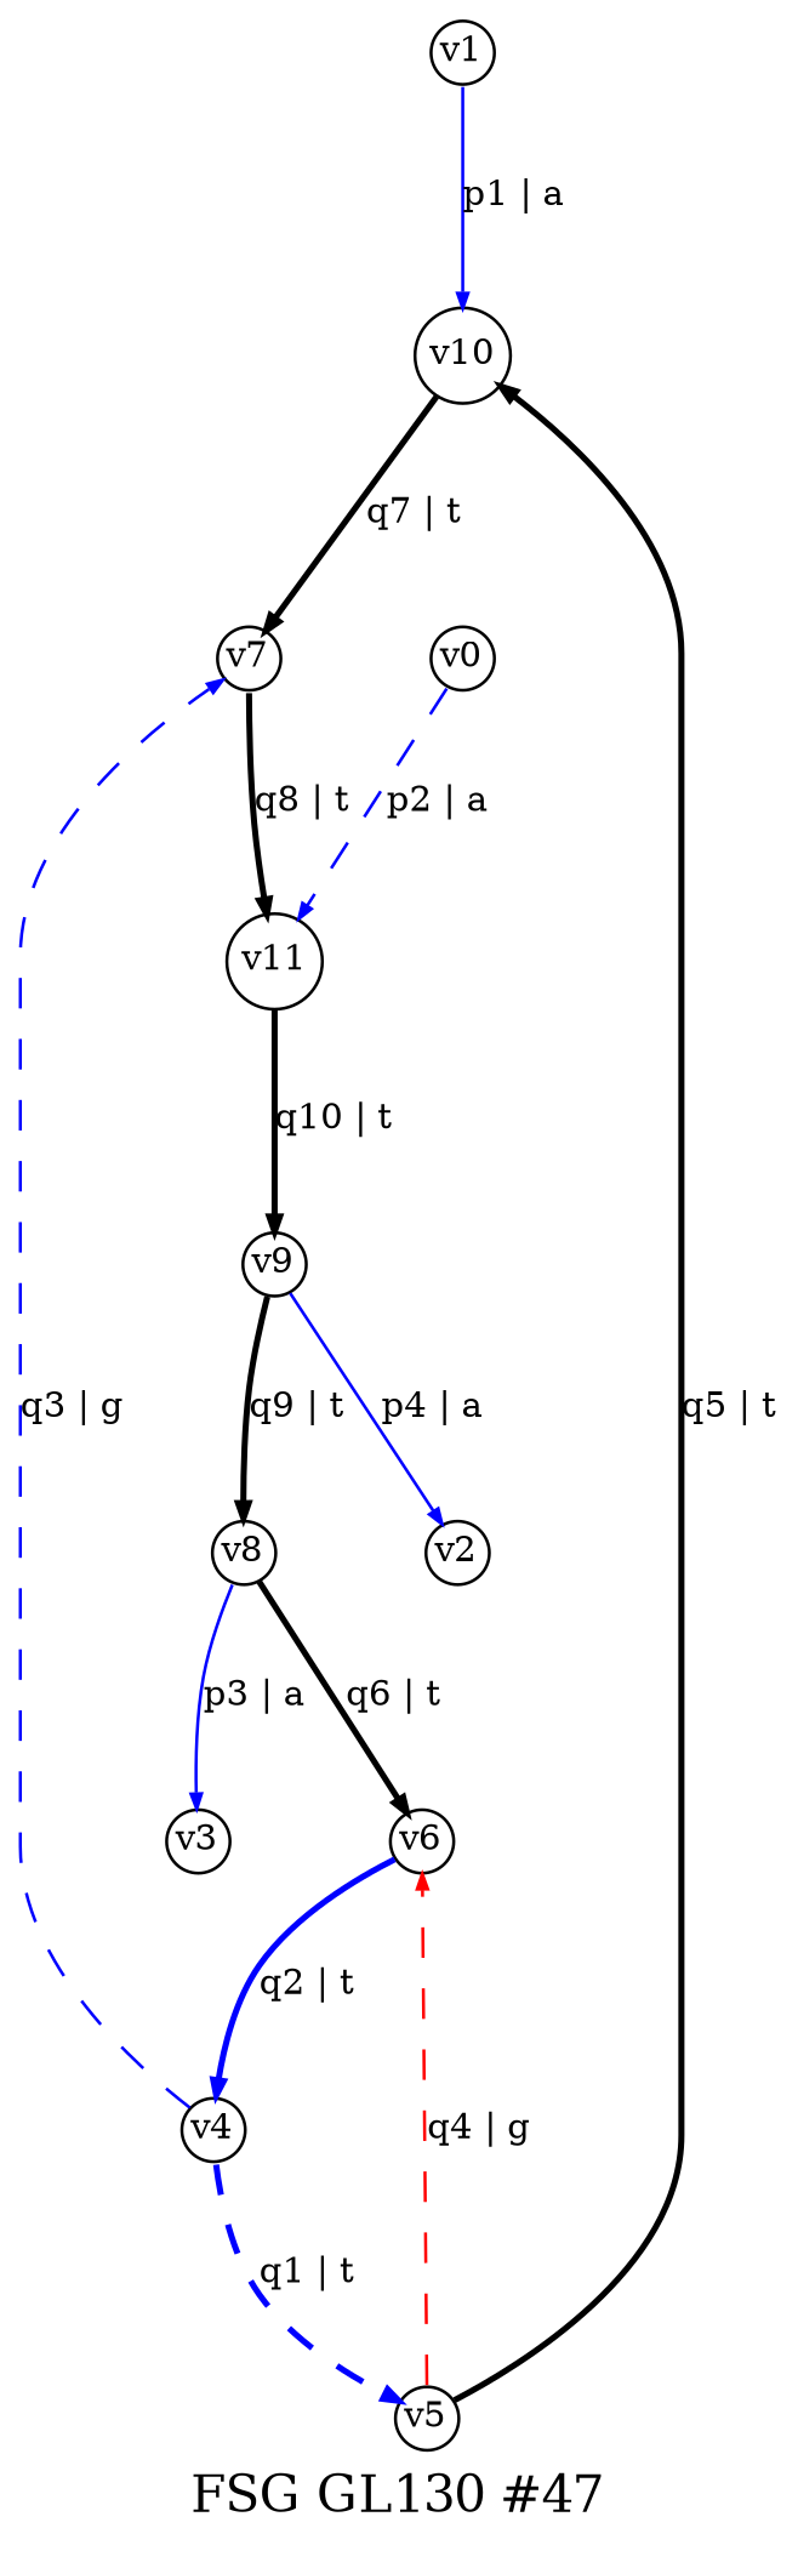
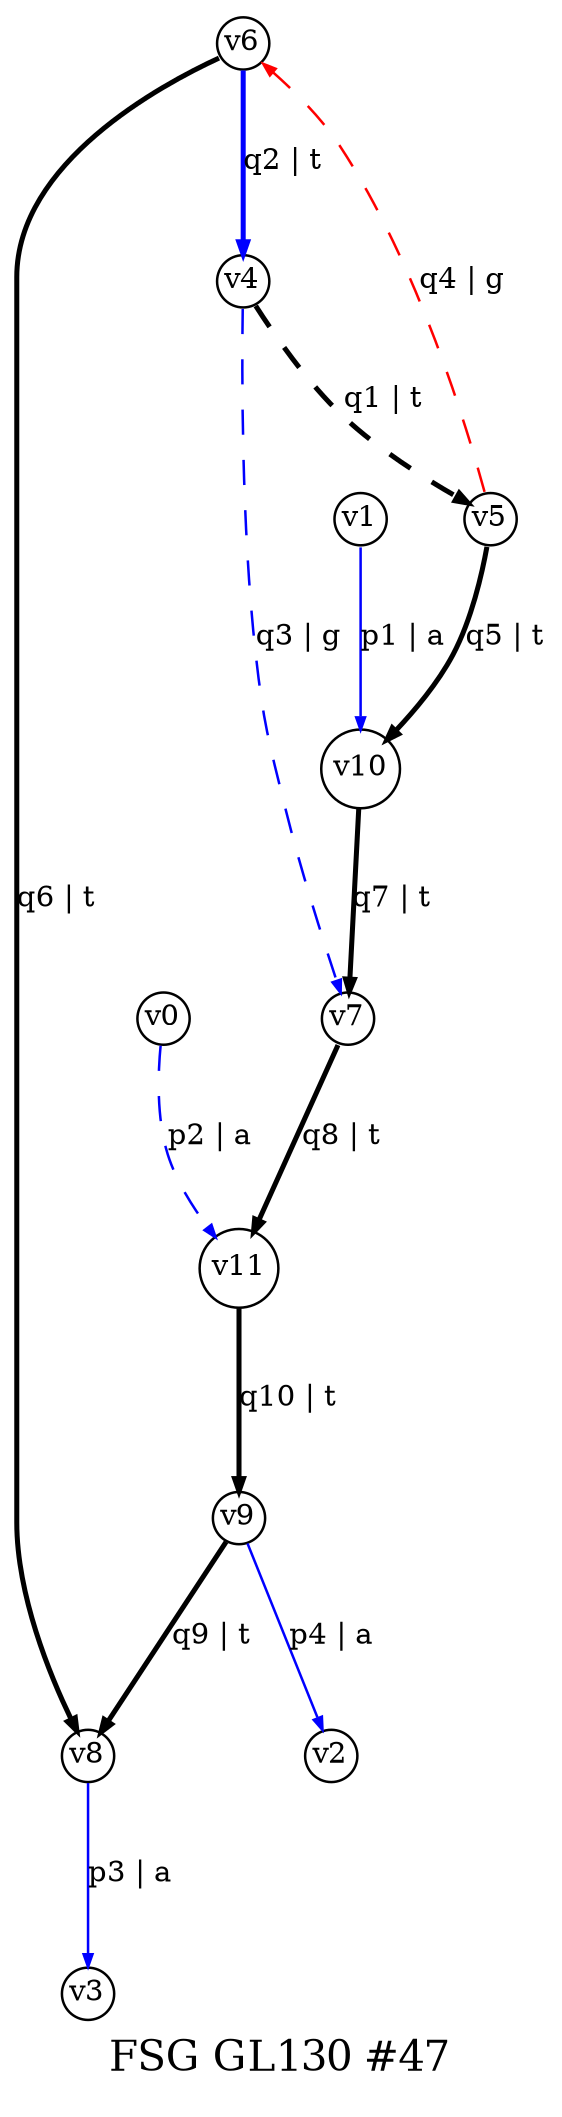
  digraph {
    fontsize=10
    label="FSG GL130 #47"
    noverlap=scale
    node [fontsize=7 margin=0 penwidth=0.6 shape=circle]
    edge [arrowsize=0.3 color=black fontsize=7 penwidth=1.2 style=solid]
    v1 [height=0.01]
    v10 [height=0.01]
    v7 [height=0.01]
    v11 [height=0.01]
    v0 [height=0.01]
    v9 [height=0.01]
    v8 [height=0.01]
    v2 [height=0.01]
    v3 [height=0.01]
    v6 [height=0.01]
    v4 [height=0.01]
    v5 [height=0.01]
    v1 -> v10 [color=blue label="p1 | a" penwidth=0.6]
    v10 -> v7 [label="q7 | t"]
    v7 -> v11 [label="q8 | t"]
    v11 -> v9 [label="q10 | t"]
    v0 -> v11 [color=blue label="p2 | a" penwidth=0.6 style=dashed]
    v9 -> v8 [label="q9 | t"]
    v9 -> v2 [color=blue label="p4 | a" penwidth=0.6]
    v8 -> v3 [color=blue label="p3 | a" penwidth=0.6]
-   v8 -> v6 [label="q6 | t"]
+   v6 -> v8 [label="q6 | t"]
    v6 -> v4 [color=blue label="q2 | t"]
    v4 -> v7 [color=blue label="q3 | g" penwidth=0.6 style=dashed]
-   v4 -> v5 [color=blue label="q1 | t" style=dashed]
+   v4 -> v5 [label="q1 | t" style=dashed]
    v5 -> v10 [label="q5 | t"]
    v5 -> v6 [color=red label="q4 | g" penwidth=0.6 style=dashed]
  }
